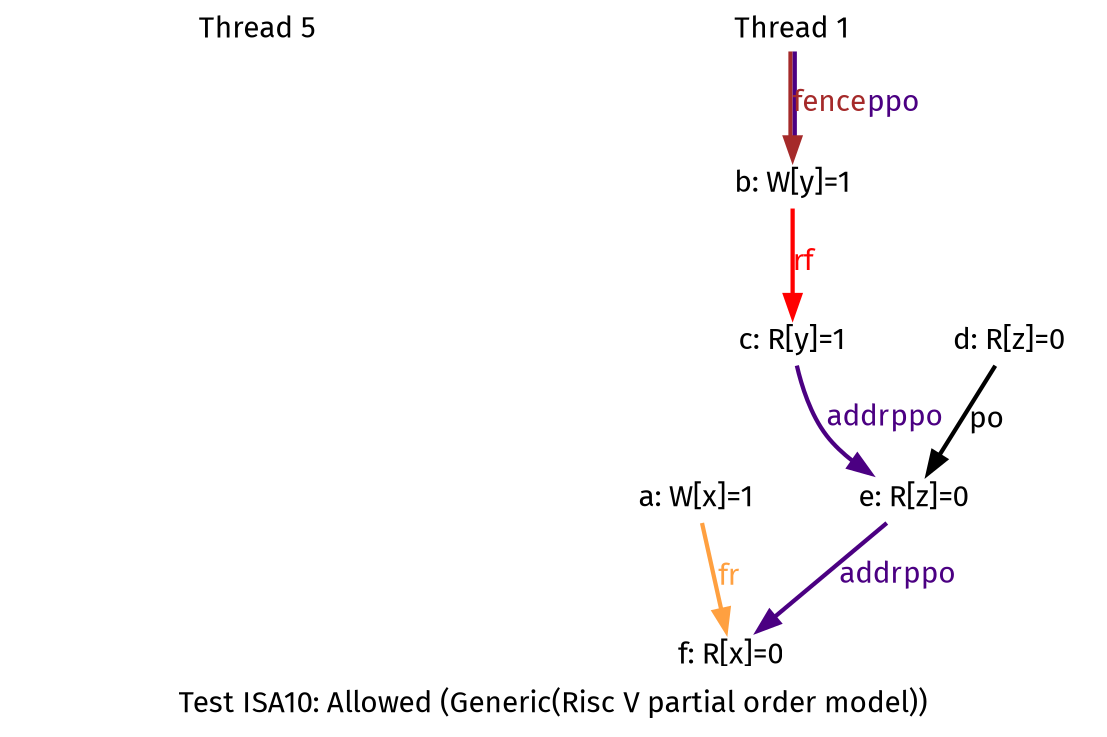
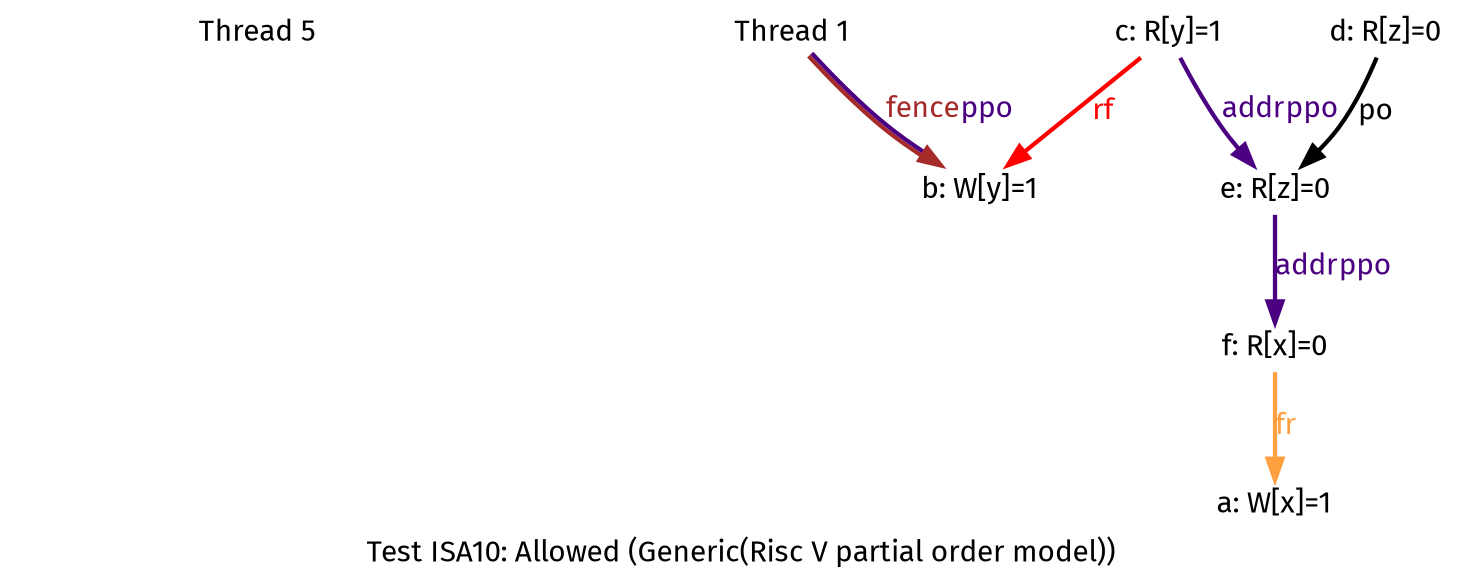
  digraph {
    fontname="Fira Sans"
    fontsize=14
    label="Test ISA10: Allowed (Generic(Risc V partial order model))"
    splines=spline
    node [fixedsize=false fontname="Fira Sans" fontsize=14 shape=none]
    edge [arrowsize=1.000000 color=indigo fontname="Fira Sans" fontsize=14 penwidth=2.000000]
    n1 [fixedsize=true height=0.281250 label="Thread 5" width=3.250000]
    n2 [height=0.194444 label="a: W[x]=1" width=1.166667]
    n3 [height=0.194444 label="b: W[y]=1" width=1.166667]
    n4 [height=0.194444 label="c: R[y]=1" width=1.166667]
    n5 [height=0.194444 label="e: R[z]=0" width=1.166667]
    n6 [fixedsize=true height=0.281250 label="Thread 1" width=3.250000]
    n7 [height=0.194444 label="d: R[z]=0" width=1.166667]
    n8 [height=0.194444 label="f: R[x]=0" width=1.166667]
-   n3 -> n4 [color=red label=<<font color="red">rf</font>>]
+   n4 -> n3 [color=red label=<<font color="red">rf</font>>]
    n4 -> n5 [label=<<font color="indigo">addr</font><font color="indigo">ppo</font>>]
    n5 -> n8 [label=<<font color="indigo">addr</font><font color="indigo">ppo</font>>]
    n6 -> n3 [color="brown:indigo" label=<<font color="brown">fence</font><font color="indigo">ppo</font>>]
    n7 -> n5 [color=black label=<<font color="black">po</font>>]
-   n2 -> n8 [color="#ffa040" label=<<font color="#ffa040">fr</font>>]
+   n8 -> n2 [color="#ffa040" label=<<font color="#ffa040">fr</font>>]
  }
